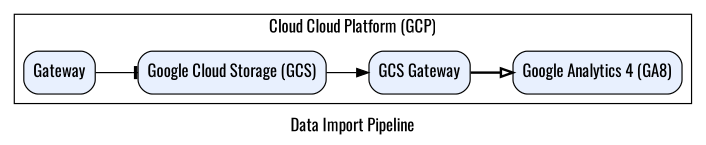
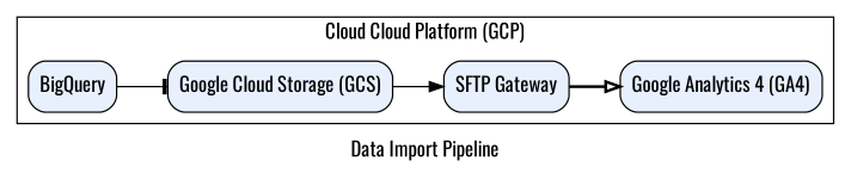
  digraph {
    fontname=Oswald
    label="Data Import Pipeline"
    rankdir=LR
    node [fillcolor="#E8F0FE" fontname=Oswald shape=box style="rounded, filled"]
    edge [fontname=Oswald style=solid]
-   n1 [label=Gateway]
+   n1 [label=BigQuery]
    n2 [label="Google Cloud Storage (GCS)"]
-   n3 [label="GCS Gateway"]
-   n4 [label="Google Analytics 4 (GA8)"]
+   n3 [label="SFTP Gateway"]
+   n4 [label="Google Analytics 4 (GA4)"]
    subgraph cluster_1 {
      label="Cloud Cloud Platform (GCP)"
      n1
      n2
      n3
      n4
    }
    n1 -> n2 [arrowhead=tee]
    n2 -> n3 [arrowhead=normal]
    n3 -> n4 [arrowhead=onormal style=bold]
  }
